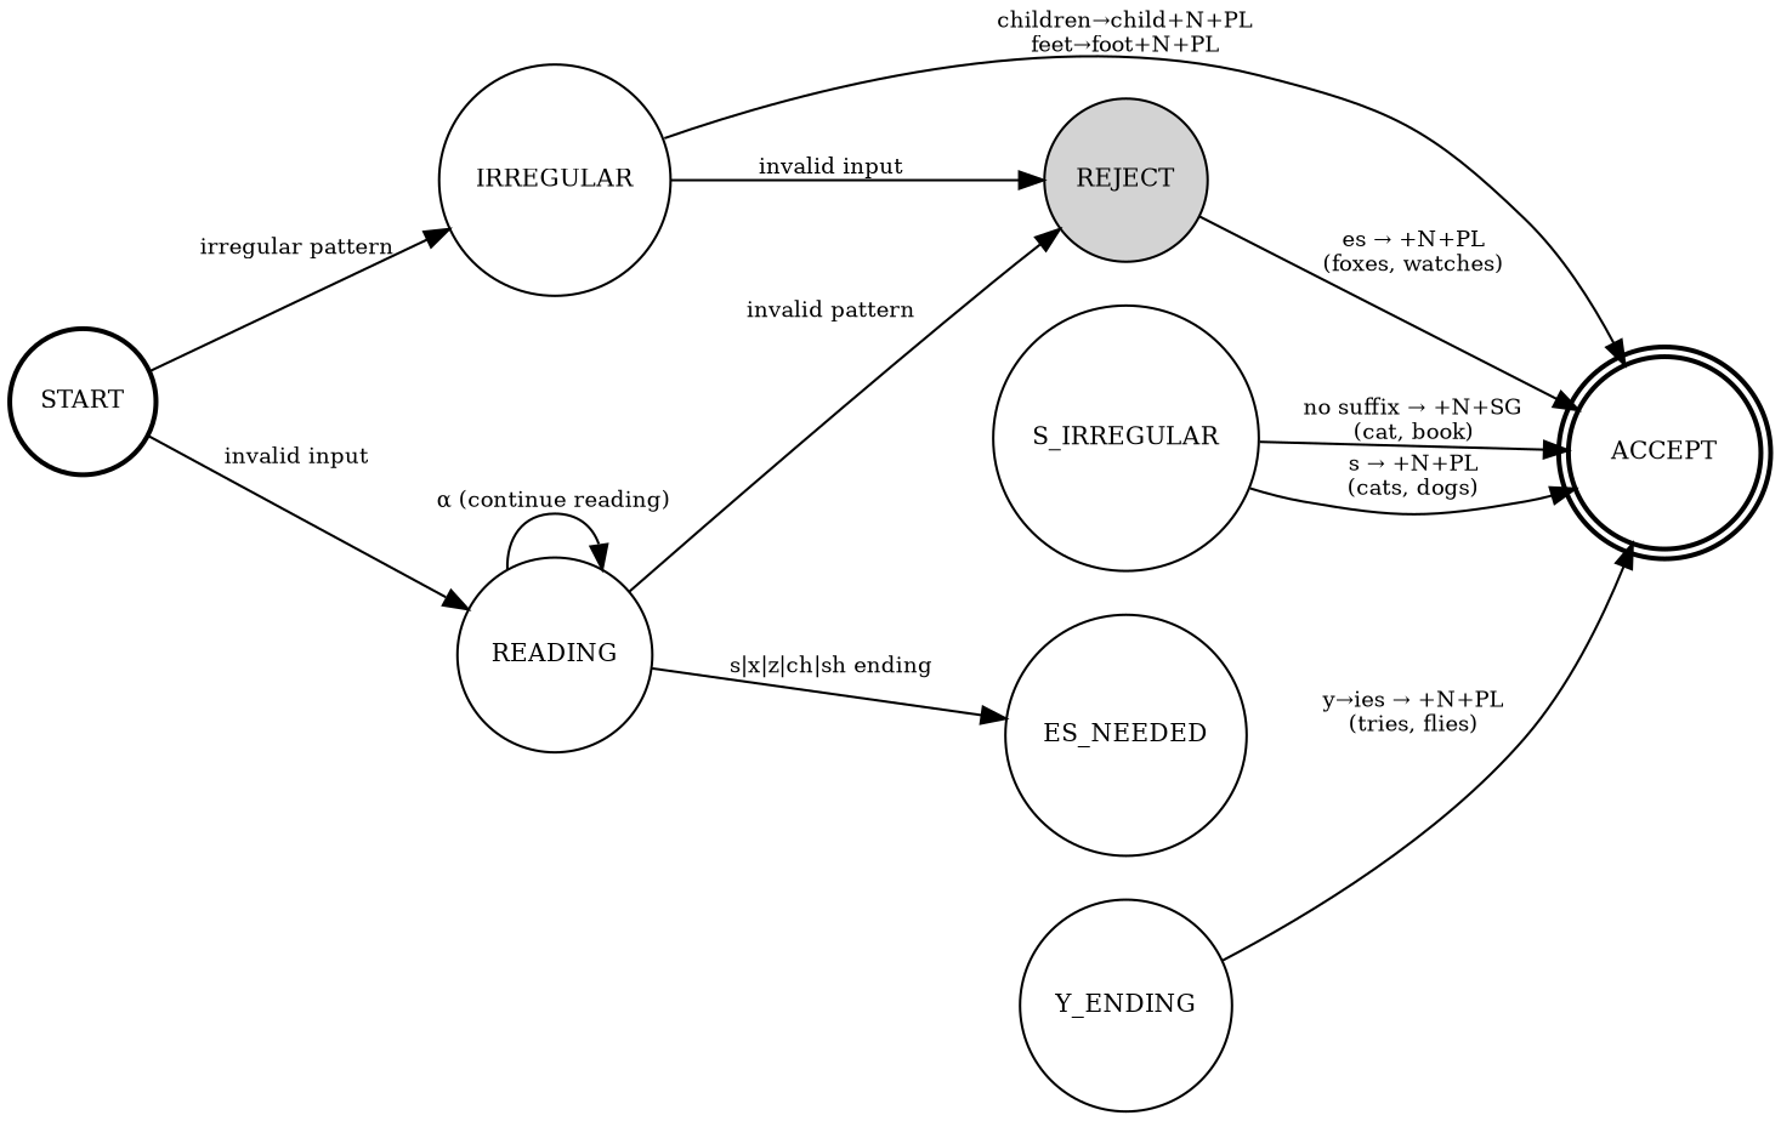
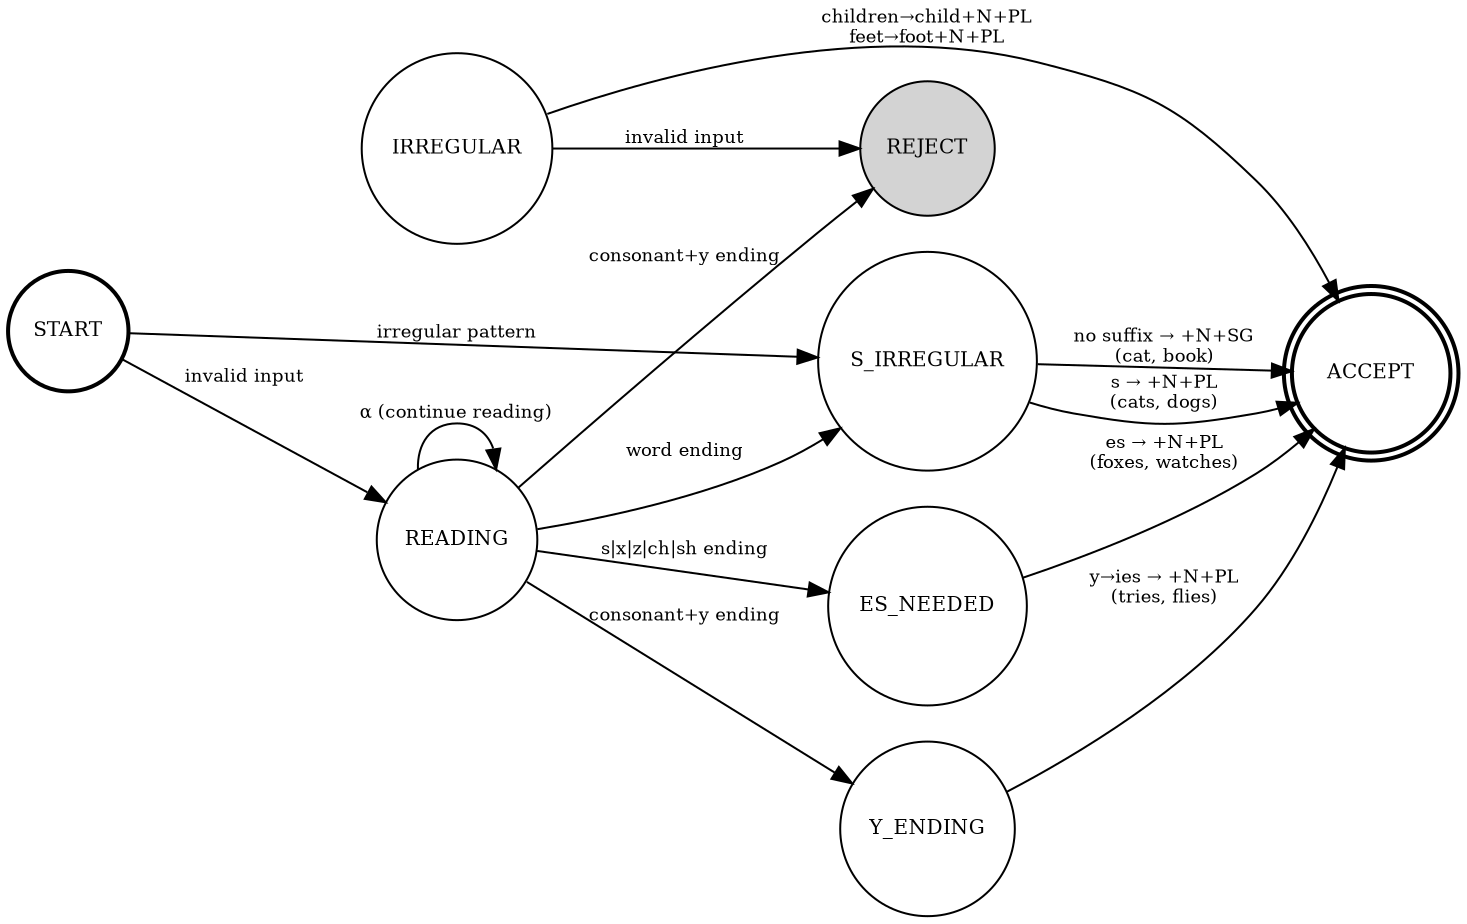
  digraph {
    rankdir=LR
    node [fontsize=10 shape=circle]
    edge [fontsize=9]
    n1 [label=START style=bold]
    n2 [label=READING]
    n3 [label=IRREGULAR]
    n4 [fillcolor=lightgray label=REJECT style=filled]
    n5 [label=S_IRREGULAR]
    n6 [label=ES_NEEDED]
    n7 [label=Y_ENDING]
    n8 [label=ACCEPT shape=doublecircle style=bold]
    n1 -> n2 [label="invalid input"]
-   n1 -> n3 [label="irregular pattern"]
+   n1 -> n5 [label="irregular pattern"]
    n2 -> n2 [label="α (continue reading)"]
-   n2 -> n4 [label="invalid pattern"]
+   n2 -> n4 [label="consonant+y ending"]
+   n2 -> n5 [label="word ending"]
    n2 -> n6 [label="s|x|z|ch|sh ending"]
+   n2 -> n7 [label="consonant+y ending"]
    n3 -> n4 [label="invalid input"]
    n3 -> n8 [label="children→child+N+PL\nfeet→foot+N+PL"]
    n5 -> n8 [label="s → +N+PL\n(cats, dogs)"]
    n5 -> n8 [label="no suffix → +N+SG\n(cat, book)"]
-   n4 -> n8 [label="es → +N+PL\n(foxes, watches)"]
+   n6 -> n8 [label="es → +N+PL\n(foxes, watches)"]
    n7 -> n8 [label="y→ies → +N+PL\n(tries, flies)"]
  }
